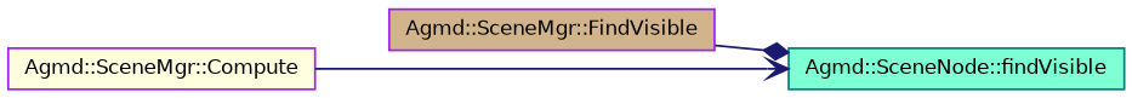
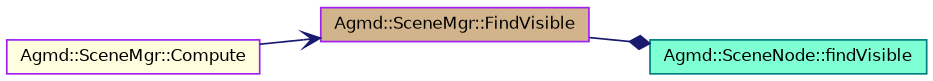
  digraph {
    rankdir=LR
    node [color=purple fontname=Helvetica fontsize=10 shape=record style=filled]
    edge [color=midnightblue fontname=Helvetica fontsize=10 labelfontname=Helvetica labelfontsize=10 style=solid]
    n1 [fillcolor=lightyellow fontcolor=black height=0.2 label="Agmd::SceneMgr::Compute" width=0.4]
    n2 [fillcolor=tan height=0.2 label="Agmd::SceneMgr::FindVisible" width=0.4]
    n3 [color=teal fillcolor=aquamarine height=0.2 label="Agmd::SceneNode::findVisible" width=0.4]
-   n1 -> n3 [arrowhead=vee]
+   n1 -> n2 [arrowhead=vee]
    n2 -> n3 [arrowhead=diamond]
  }
